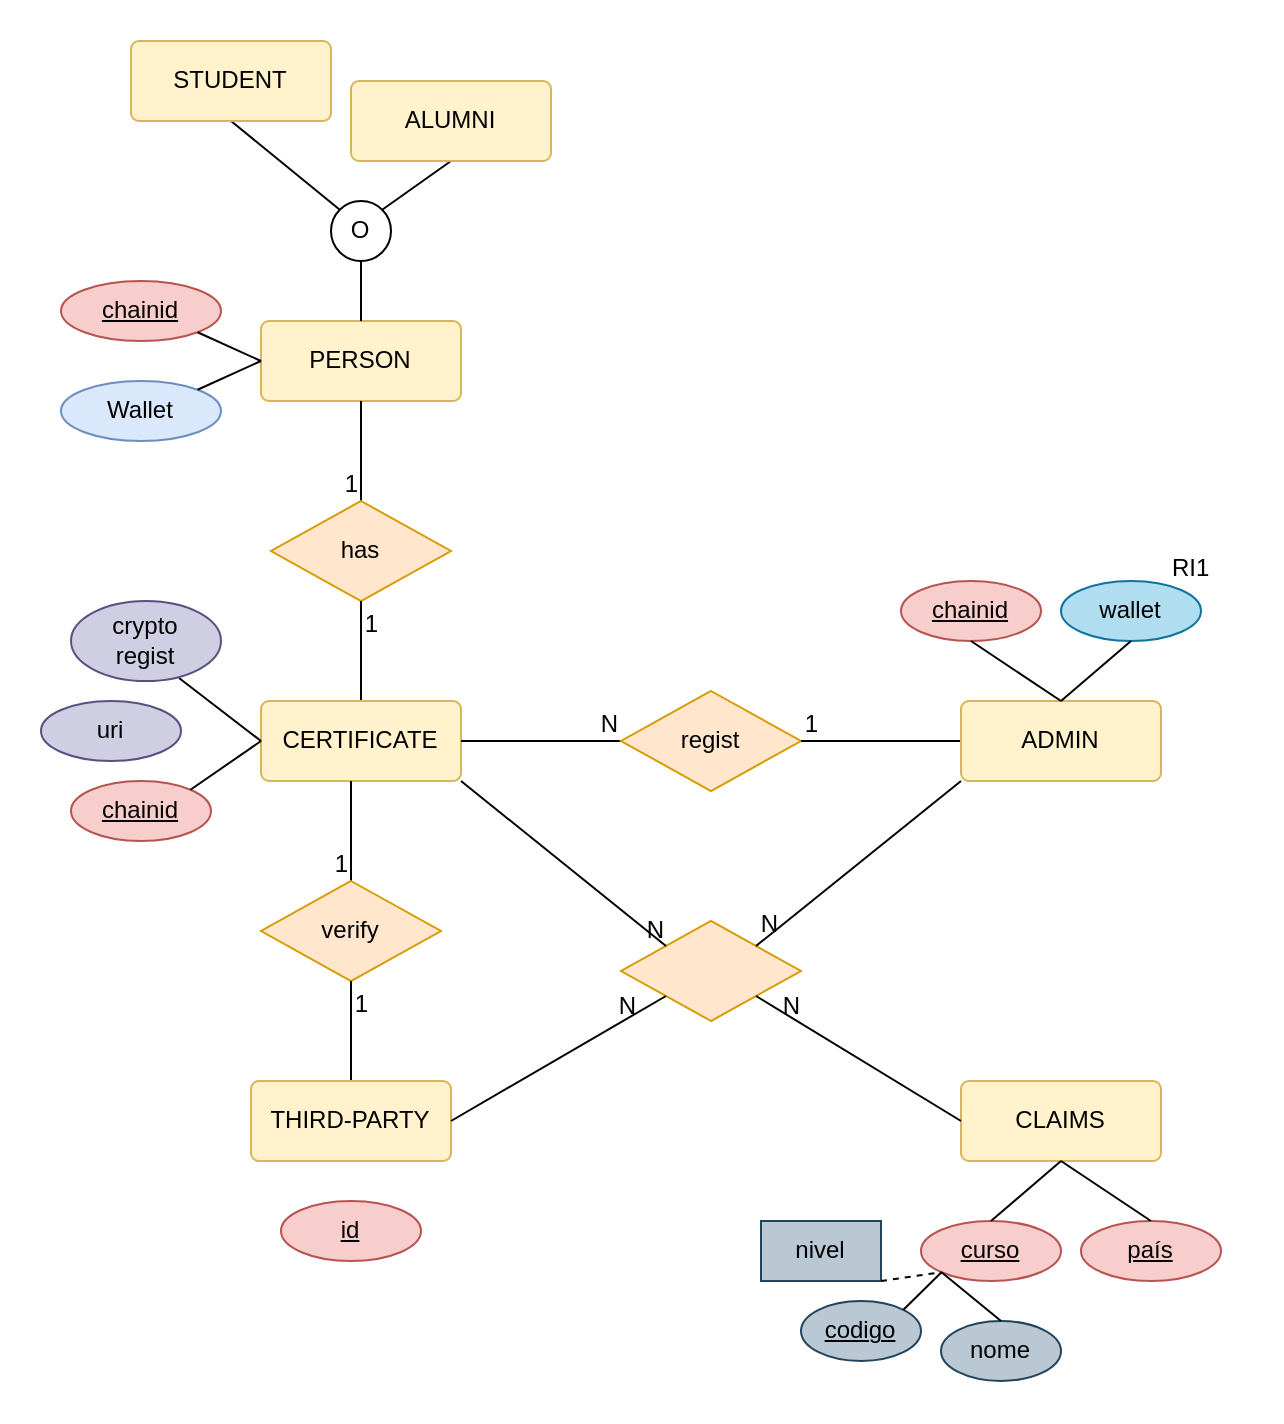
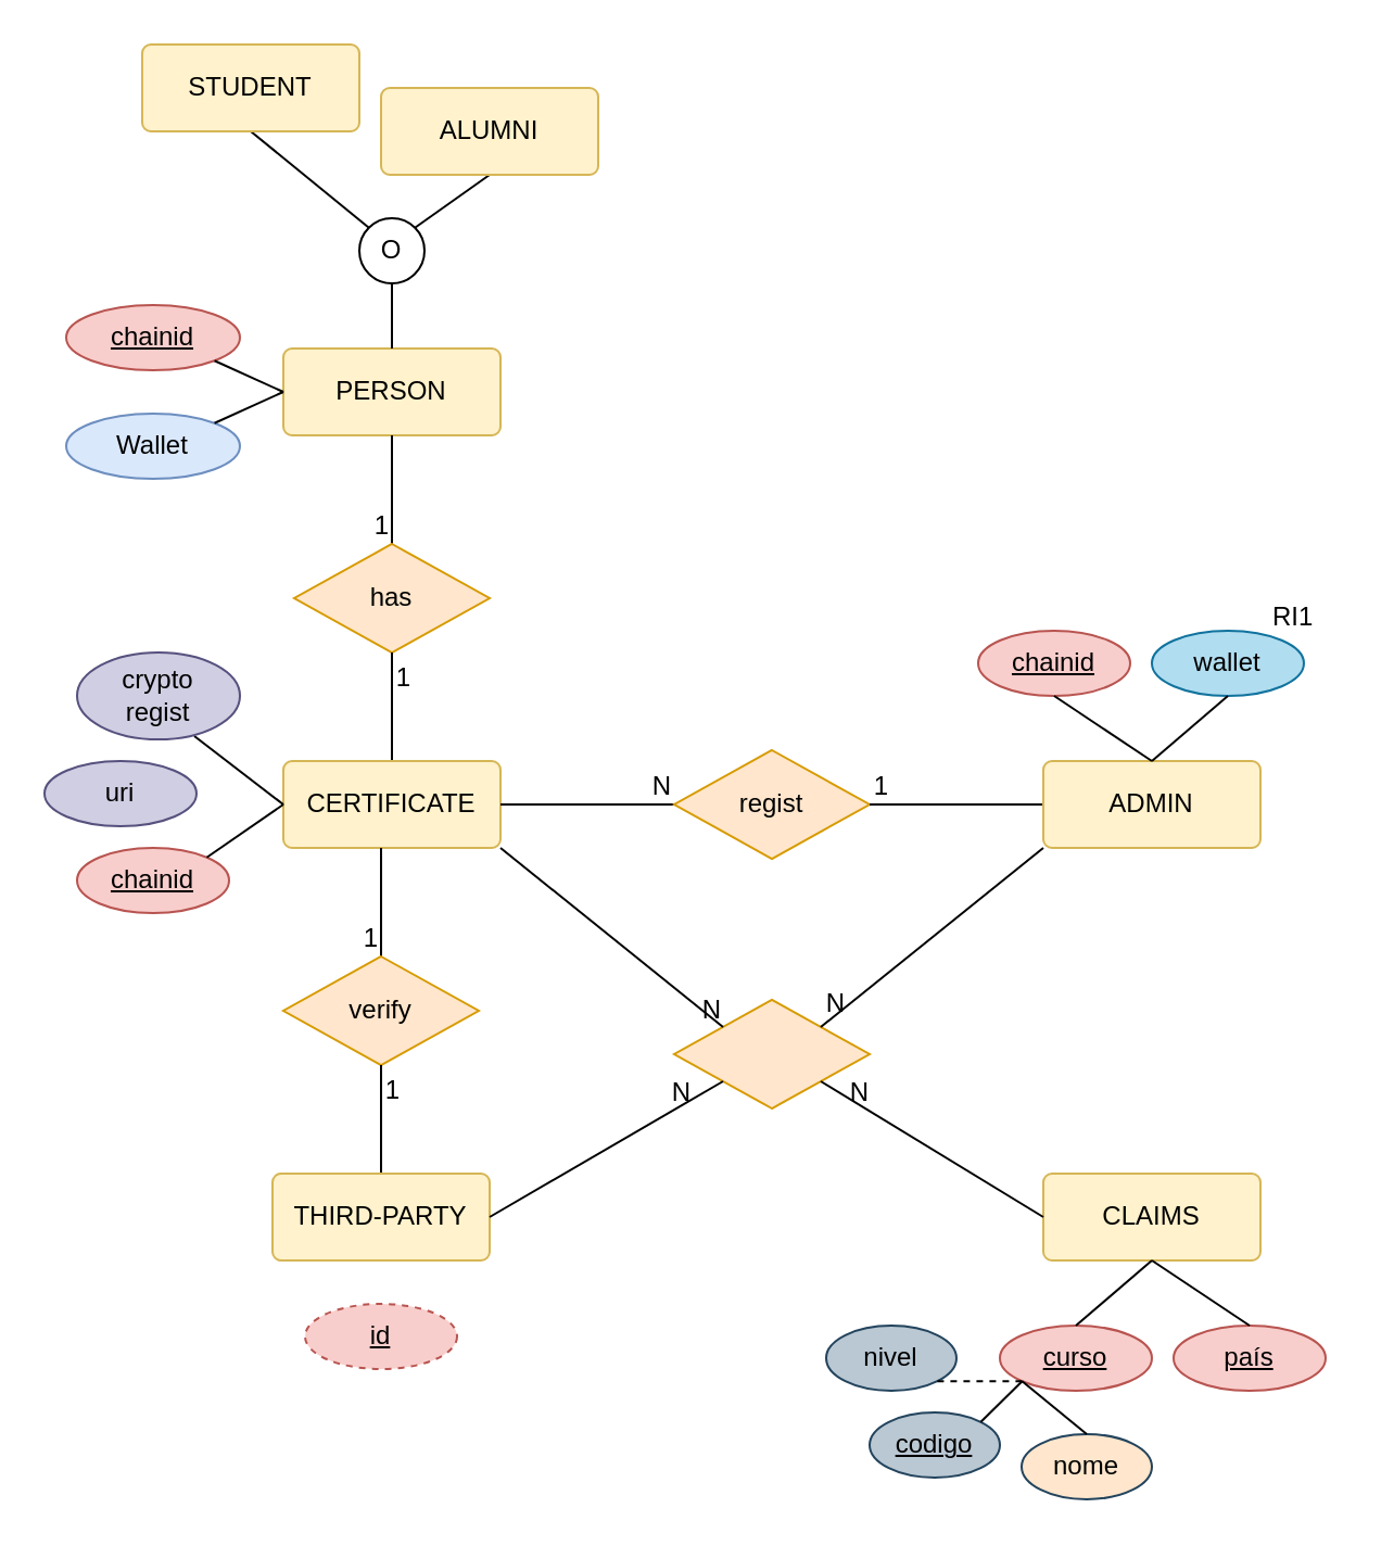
  <mxCell id="0" />
  <mxCell id="1" parent="0" />
  <mxCell id="2" value="PERSON" style="rounded=1;arcSize=10;whiteSpace=wrap;html=1;align=center;fillColor=#fff2cc;strokeColor=#d6b656;" vertex="1" parent="1"><mxGeometry x="130" y="160" width="100" height="40" as="geometry" /></mxCell>
  <mxCell id="3" value="" style="endArrow=none;html=1;rounded=0;entryX=0.5;entryY=0;entryDx=0;entryDy=0;" edge="1" parent="1" target="2"><mxGeometry relative="1" as="geometry"><mxPoint x="180" y="130" as="sourcePoint" /><mxPoint x="370" y="250" as="targetPoint" /></mxGeometry></mxCell>
  <mxCell id="4" value="O" style="ellipse;whiteSpace=wrap;html=1;aspect=fixed;" vertex="1" parent="1"><mxGeometry x="165" y="100" width="30" height="30" as="geometry" /></mxCell>
  <mxCell id="5" value="" style="endArrow=none;html=1;rounded=0;exitX=0;exitY=0;exitDx=0;exitDy=0;entryX=0.5;entryY=1;entryDx=0;entryDy=0;" edge="1" parent="1" source="4" target="7"><mxGeometry relative="1" as="geometry"><mxPoint x="210" y="250" as="sourcePoint" /><mxPoint x="130" y="60" as="targetPoint" /></mxGeometry></mxCell>
  <mxCell id="6" value="" style="endArrow=none;html=1;rounded=0;exitX=1;exitY=0;exitDx=0;exitDy=0;entryX=0.5;entryY=1;entryDx=0;entryDy=0;" edge="1" parent="1" source="4" target="8"><mxGeometry relative="1" as="geometry"><mxPoint x="179" y="114" as="sourcePoint" /><mxPoint x="220" y="60" as="targetPoint" /></mxGeometry></mxCell>
  <mxCell id="7" value="STUDENT" style="rounded=1;arcSize=10;whiteSpace=wrap;html=1;align=center;fillColor=#fff2cc;strokeColor=#d6b656;" vertex="1" parent="1"><mxGeometry x="65" y="20" width="100" height="40" as="geometry" /></mxCell>
  <mxCell id="8" value="ALUMNI" style="rounded=1;arcSize=10;whiteSpace=wrap;html=1;align=center;fillColor=#fff2cc;strokeColor=#d6b656;" vertex="1" parent="1"><mxGeometry x="175" y="40" width="100" height="40" as="geometry" /></mxCell>
  <mxCell id="9" value="chainid" style="ellipse;whiteSpace=wrap;html=1;align=center;fontStyle=4;fillColor=#f8cecc;strokeColor=#b85450;" vertex="1" parent="1"><mxGeometry x="30" y="140" width="80" height="30" as="geometry" /></mxCell>
  <mxCell id="10" value="" style="endArrow=none;html=1;rounded=0;entryX=1;entryY=1;entryDx=0;entryDy=0;exitX=0;exitY=0.5;exitDx=0;exitDy=0;" edge="1" parent="1" source="2" target="9"><mxGeometry relative="1" as="geometry"><mxPoint x="190" y="140" as="sourcePoint" /><mxPoint x="190" y="170" as="targetPoint" /></mxGeometry></mxCell>
  <mxCell id="11" value="Wallet" style="ellipse;whiteSpace=wrap;html=1;align=center;fillColor=#dae8fc;strokeColor=#6c8ebf;" vertex="1" parent="1"><mxGeometry x="30" y="190" width="80" height="30" as="geometry" /></mxCell>
  <mxCell id="12" value="" style="endArrow=none;html=1;rounded=0;entryX=1;entryY=0;entryDx=0;entryDy=0;exitX=0;exitY=0.5;exitDx=0;exitDy=0;" edge="1" parent="1" source="2" target="11"><mxGeometry relative="1" as="geometry"><mxPoint x="190" y="210" as="sourcePoint" /><mxPoint x="140" y="240" as="targetPoint" /></mxGeometry></mxCell>
  <mxCell id="13" value="" style="endArrow=none;html=1;rounded=0;exitX=0.5;exitY=1;exitDx=0;exitDy=0;entryX=0.5;entryY=0;entryDx=0;entryDy=0;" edge="1" parent="1" source="2" target="15"><mxGeometry relative="1" as="geometry"><mxPoint x="179.5" y="390" as="sourcePoint" /><mxPoint x="180" y="240" as="targetPoint" /></mxGeometry></mxCell>
  <mxCell id="14" value="1" style="resizable=0;html=1;whiteSpace=wrap;align=right;verticalAlign=bottom;" connectable="0" vertex="1" parent="13"><mxGeometry x="1" relative="1" as="geometry" /></mxCell>
  <mxCell id="15" value="has" style="shape=rhombus;perimeter=rhombusPerimeter;whiteSpace=wrap;html=1;align=center;fillColor=#ffe6cc;strokeColor=#d79b00;" vertex="1" parent="1"><mxGeometry x="135" y="250" width="90" height="50" as="geometry" /></mxCell>
  <mxCell id="16" value="" style="endArrow=none;html=1;rounded=0;exitX=0.5;exitY=0;exitDx=0;exitDy=0;entryX=0.5;entryY=1;entryDx=0;entryDy=0;" edge="1" parent="1" source="18" target="15"><mxGeometry relative="1" as="geometry"><mxPoint x="179.5" y="340" as="sourcePoint" /><mxPoint x="179.5" y="390" as="targetPoint" /></mxGeometry></mxCell>
  <mxCell id="17" value="1" style="resizable=0;html=1;whiteSpace=wrap;align=right;verticalAlign=bottom;" connectable="0" vertex="1" parent="16"><mxGeometry x="1" relative="1" as="geometry"><mxPoint x="10" y="20" as="offset" /></mxGeometry></mxCell>
  <mxCell id="18" value="CERTIFICATE" style="rounded=1;arcSize=10;whiteSpace=wrap;html=1;align=center;fillColor=#fff2cc;strokeColor=#d6b656;" vertex="1" parent="1"><mxGeometry x="130" y="350" width="100" height="40" as="geometry" /></mxCell>
  <mxCell id="19" value="chainid" style="ellipse;whiteSpace=wrap;html=1;align=center;fontStyle=4;fillColor=#f8cecc;strokeColor=#b85450;" vertex="1" parent="1"><mxGeometry x="35" y="390" width="70" height="30" as="geometry" /></mxCell>
  <mxCell id="20" value="" style="endArrow=none;html=1;rounded=0;entryX=1;entryY=0;entryDx=0;entryDy=0;exitX=0;exitY=0.5;exitDx=0;exitDy=0;" edge="1" parent="1" source="18" target="19"><mxGeometry relative="1" as="geometry"><mxPoint x="180" y="390" as="sourcePoint" /><mxPoint x="160" y="480" as="targetPoint" /></mxGeometry></mxCell>
  <mxCell id="21" value="" style="endArrow=none;html=1;rounded=0;exitX=0;exitY=0.5;exitDx=0;exitDy=0;entryX=0.72;entryY=0.963;entryDx=0;entryDy=0;entryPerimeter=0;" edge="1" parent="1" source="18" target="23"><mxGeometry relative="1" as="geometry"><mxPoint x="190" y="400" as="sourcePoint" /><mxPoint x="225.251" y="404.393" as="targetPoint" /></mxGeometry></mxCell>
  <mxCell id="22" value="uri" style="ellipse;whiteSpace=wrap;html=1;align=center;fillColor=#d0cee2;strokeColor=#56517e;" vertex="1" parent="1"><mxGeometry x="20" y="350" width="70" height="30" as="geometry" /></mxCell>
  <mxCell id="23" value="crypto&lt;br&gt;regist" style="ellipse;whiteSpace=wrap;html=1;align=center;fillColor=#d0cee2;strokeColor=#56517e;" vertex="1" parent="1"><mxGeometry x="35" y="300" width="75" height="40" as="geometry" /></mxCell>
  <mxCell id="24" value="" style="endArrow=none;html=1;rounded=0;entryX=0.5;entryY=0;entryDx=0;entryDy=0;" edge="1" parent="1" target="26"><mxGeometry relative="1" as="geometry"><mxPoint x="175" y="390" as="sourcePoint" /><mxPoint x="175" y="430" as="targetPoint" /></mxGeometry></mxCell>
  <mxCell id="25" value="1" style="resizable=0;html=1;whiteSpace=wrap;align=right;verticalAlign=bottom;" connectable="0" vertex="1" parent="24"><mxGeometry x="1" relative="1" as="geometry" /></mxCell>
  <mxCell id="26" value="verify" style="shape=rhombus;perimeter=rhombusPerimeter;whiteSpace=wrap;html=1;align=center;fillColor=#ffe6cc;strokeColor=#d79b00;" vertex="1" parent="1"><mxGeometry x="130" y="440" width="90" height="50" as="geometry" /></mxCell>
  <mxCell id="27" value="" style="endArrow=none;html=1;rounded=0;exitX=0.5;exitY=0;exitDx=0;exitDy=0;entryX=0.5;entryY=1;entryDx=0;entryDy=0;" edge="1" parent="1" target="26"><mxGeometry relative="1" as="geometry"><mxPoint x="175" y="540" as="sourcePoint" /><mxPoint x="174.5" y="580" as="targetPoint" /></mxGeometry></mxCell>
  <mxCell id="28" value="1" style="resizable=0;html=1;whiteSpace=wrap;align=right;verticalAlign=bottom;" connectable="0" vertex="1" parent="27"><mxGeometry x="1" relative="1" as="geometry"><mxPoint x="10" y="20" as="offset" /></mxGeometry></mxCell>
  <mxCell id="29" value="THIRD-PARTY" style="rounded=1;arcSize=10;whiteSpace=wrap;html=1;align=center;fillColor=#fff2cc;strokeColor=#d6b656;" vertex="1" parent="1"><mxGeometry x="125" y="540" width="100" height="40" as="geometry" /></mxCell>
- <mxCell id="30" value="id" style="ellipse;whiteSpace=wrap;html=1;align=center;fontStyle=4;fillColor=#f8cecc;strokeColor=#b85450;" vertex="1" parent="1"><mxGeometry x="140" y="600" width="70" height="30" as="geometry" /></mxCell>
+ <mxCell id="30" value="id" style="ellipse;whiteSpace=wrap;html=1;align=center;fontStyle=4;fillColor=#f8cecc;strokeColor=#b85450;dashed=1;" vertex="1" parent="1"><mxGeometry x="140" y="600" width="70" height="30" as="geometry" /></mxCell>
  <mxCell id="31" value="" style="endArrow=none;html=1;rounded=0;exitX=1;exitY=0.5;exitDx=0;exitDy=0;" edge="1" parent="1" source="18"><mxGeometry relative="1" as="geometry"><mxPoint x="185" y="400" as="sourcePoint" /><mxPoint x="310" y="370" as="targetPoint" /></mxGeometry></mxCell>
  <mxCell id="32" value="N" style="resizable=0;html=1;whiteSpace=wrap;align=right;verticalAlign=bottom;" connectable="0" vertex="1" parent="31"><mxGeometry x="1" relative="1" as="geometry" /></mxCell>
  <mxCell id="33" value="regist" style="shape=rhombus;perimeter=rhombusPerimeter;whiteSpace=wrap;html=1;align=center;fillColor=#ffe6cc;strokeColor=#d79b00;" vertex="1" parent="1"><mxGeometry x="310" y="345" width="90" height="50" as="geometry" /></mxCell>
  <mxCell id="34" value="" style="endArrow=none;html=1;rounded=0;entryX=1;entryY=0.5;entryDx=0;entryDy=0;" edge="1" parent="1" target="33"><mxGeometry relative="1" as="geometry"><mxPoint x="480" y="370" as="sourcePoint" /><mxPoint x="185" y="500" as="targetPoint" /></mxGeometry></mxCell>
  <mxCell id="35" value="1" style="resizable=0;html=1;whiteSpace=wrap;align=right;verticalAlign=bottom;" connectable="0" vertex="1" parent="34"><mxGeometry x="1" relative="1" as="geometry"><mxPoint x="10" as="offset" /></mxGeometry></mxCell>
  <mxCell id="36" value="ADMIN" style="rounded=1;arcSize=10;whiteSpace=wrap;html=1;align=center;fillColor=#fff2cc;strokeColor=#d6b656;" vertex="1" parent="1"><mxGeometry x="480" y="350" width="100" height="40" as="geometry" /></mxCell>
  <mxCell id="37" value="chainid" style="ellipse;whiteSpace=wrap;html=1;align=center;fontStyle=4;fillColor=#f8cecc;strokeColor=#b85450;" vertex="1" parent="1"><mxGeometry x="450" y="290" width="70" height="30" as="geometry" /></mxCell>
  <mxCell id="38" value="wallet" style="ellipse;whiteSpace=wrap;html=1;align=center;fillColor=#b1ddf0;strokeColor=#10739e;" vertex="1" parent="1"><mxGeometry x="530" y="290" width="70" height="30" as="geometry" /></mxCell>
  <mxCell id="39" value="" style="endArrow=none;html=1;rounded=0;entryX=0.5;entryY=0;entryDx=0;entryDy=0;exitX=0.5;exitY=1;exitDx=0;exitDy=0;" edge="1" parent="1" source="37" target="36"><mxGeometry relative="1" as="geometry"><mxPoint x="140" y="380" as="sourcePoint" /><mxPoint x="105" y="404" as="targetPoint" /></mxGeometry></mxCell>
  <mxCell id="40" value="" style="endArrow=none;html=1;rounded=0;exitX=0.5;exitY=1;exitDx=0;exitDy=0;entryX=0.5;entryY=0;entryDx=0;entryDy=0;" edge="1" parent="1" source="38" target="36"><mxGeometry relative="1" as="geometry"><mxPoint x="140" y="380" as="sourcePoint" /><mxPoint x="99" y="349" as="targetPoint" /></mxGeometry></mxCell>
  <mxCell id="41" value="RI1" style="text;strokeColor=none;fillColor=none;spacingLeft=4;spacingRight=4;overflow=hidden;rotatable=0;points=[[0,0.5],[1,0.5]];portConstraint=eastwest;fontSize=12;whiteSpace=wrap;html=1;" vertex="1" parent="1"><mxGeometry x="580" y="270" width="40" height="30" as="geometry" /></mxCell>
  <mxCell id="42" value="" style="shape=rhombus;perimeter=rhombusPerimeter;whiteSpace=wrap;html=1;align=center;direction=west;fillColor=#ffe6cc;strokeColor=#d79b00;" vertex="1" parent="1"><mxGeometry x="310" y="460" width="90" height="50" as="geometry" /></mxCell>
  <mxCell id="43" value="CLAIMS" style="rounded=1;arcSize=10;whiteSpace=wrap;html=1;align=center;fillColor=#fff2cc;strokeColor=#d6b656;" vertex="1" parent="1"><mxGeometry x="480" y="540" width="100" height="40" as="geometry" /></mxCell>
  <mxCell id="44" value="&lt;u&gt;curso&lt;/u&gt;" style="ellipse;whiteSpace=wrap;html=1;align=center;fillColor=#f8cecc;strokeColor=#b85450;" vertex="1" parent="1"><mxGeometry x="460" y="610" width="70" height="30" as="geometry" /></mxCell>
  <mxCell id="45" value="&lt;u&gt;país&lt;/u&gt;" style="ellipse;whiteSpace=wrap;html=1;align=center;fillColor=#f8cecc;strokeColor=#b85450;" vertex="1" parent="1"><mxGeometry x="540" y="610" width="70" height="30" as="geometry" /></mxCell>
  <mxCell id="46" value="" style="endArrow=none;html=1;rounded=0;entryX=0.5;entryY=1;entryDx=0;entryDy=0;exitX=0.5;exitY=0;exitDx=0;exitDy=0;" edge="1" parent="1" source="44" target="43"><mxGeometry relative="1" as="geometry"><mxPoint x="495" y="330" as="sourcePoint" /><mxPoint x="540" y="360" as="targetPoint" /></mxGeometry></mxCell>
  <mxCell id="47" value="" style="endArrow=none;html=1;rounded=0;exitX=0.5;exitY=0;exitDx=0;exitDy=0;entryX=0.5;entryY=1;entryDx=0;entryDy=0;" edge="1" parent="1" source="45" target="43"><mxGeometry relative="1" as="geometry"><mxPoint x="575" y="330" as="sourcePoint" /><mxPoint x="540" y="360" as="targetPoint" /></mxGeometry></mxCell>
  <mxCell id="48" value="&lt;u&gt;codigo&lt;/u&gt;" style="ellipse;whiteSpace=wrap;html=1;align=center;fillColor=#bac8d3;strokeColor=#23445d;" vertex="1" parent="1"><mxGeometry x="400" y="650" width="60" height="30" as="geometry" /></mxCell>
- <mxCell id="49" value="nivel" style="whiteSpace=wrap;html=1;align=center;fillColor=#bac8d3;strokeColor=#23445d;rounded=0;" vertex="1" parent="1"><mxGeometry x="380" y="610" width="60" height="30" as="geometry" /></mxCell>
- <mxCell id="50" value="nome" style="ellipse;whiteSpace=wrap;html=1;align=center;fillColor=#bac8d3;strokeColor=#23445d;" vertex="1" parent="1"><mxGeometry x="470" y="660" width="60" height="30" as="geometry" /></mxCell>
+ <mxCell id="49" value="nivel" style="ellipse;whiteSpace=wrap;html=1;align=center;fillColor=#bac8d3;strokeColor=#23445d;" vertex="1" parent="1"><mxGeometry x="380" y="610" width="60" height="30" as="geometry" /></mxCell>
+ <mxCell id="50" value="nome" style="ellipse;whiteSpace=wrap;html=1;align=center;fillColor=#ffe6cc;strokeColor=#23445d;" vertex="1" parent="1"><mxGeometry x="470" y="660" width="60" height="30" as="geometry" /></mxCell>
  <mxCell id="51" value="" style="endArrow=none;html=1;rounded=0;entryX=0;entryY=1;entryDx=0;entryDy=0;exitX=1;exitY=1;exitDx=0;exitDy=0;dashed=1;" edge="1" parent="1" source="49" target="44"><mxGeometry relative="1" as="geometry"><mxPoint x="505" y="620" as="sourcePoint" /><mxPoint x="540" y="590" as="targetPoint" /></mxGeometry></mxCell>
  <mxCell id="52" value="" style="endArrow=none;html=1;rounded=0;entryX=0;entryY=1;entryDx=0;entryDy=0;exitX=1;exitY=0;exitDx=0;exitDy=0;" edge="1" parent="1" source="48" target="44"><mxGeometry relative="1" as="geometry"><mxPoint x="441" y="646" as="sourcePoint" /><mxPoint x="480" y="646" as="targetPoint" /></mxGeometry></mxCell>
  <mxCell id="53" value="" style="endArrow=none;html=1;rounded=0;entryX=0;entryY=1;entryDx=0;entryDy=0;exitX=0.5;exitY=0;exitDx=0;exitDy=0;" edge="1" parent="1" source="50" target="44"><mxGeometry relative="1" as="geometry"><mxPoint x="461" y="664" as="sourcePoint" /><mxPoint x="480" y="646" as="targetPoint" /></mxGeometry></mxCell>
  <mxCell id="54" value="" style="endArrow=none;html=1;rounded=0;exitX=1;exitY=1;exitDx=0;exitDy=0;entryX=1;entryY=1;entryDx=0;entryDy=0;" edge="1" parent="1" source="18" target="42"><mxGeometry relative="1" as="geometry"><mxPoint x="240" y="380" as="sourcePoint" /><mxPoint x="320" y="380" as="targetPoint" /></mxGeometry></mxCell>
  <mxCell id="55" value="N" style="resizable=0;html=1;whiteSpace=wrap;align=right;verticalAlign=bottom;" connectable="0" vertex="1" parent="54"><mxGeometry x="1" relative="1" as="geometry" /></mxCell>
  <mxCell id="56" value="" style="endArrow=none;html=1;rounded=0;exitX=1;exitY=0.5;exitDx=0;exitDy=0;entryX=1;entryY=0;entryDx=0;entryDy=0;" edge="1" parent="1" source="29" target="42"><mxGeometry relative="1" as="geometry"><mxPoint x="240" y="400" as="sourcePoint" /><mxPoint x="343" y="473" as="targetPoint" /></mxGeometry></mxCell>
  <mxCell id="57" value="N" style="resizable=0;html=1;whiteSpace=wrap;align=right;verticalAlign=bottom;" connectable="0" vertex="1" parent="56"><mxGeometry x="1" relative="1" as="geometry"><mxPoint x="-13" y="13" as="offset" /></mxGeometry></mxCell>
  <mxCell id="58" value="" style="endArrow=none;html=1;rounded=0;exitX=0;exitY=1;exitDx=0;exitDy=0;entryX=0;entryY=1;entryDx=0;entryDy=0;" edge="1" parent="1" source="36" target="42"><mxGeometry relative="1" as="geometry"><mxPoint x="240" y="400" as="sourcePoint" /><mxPoint x="343" y="473" as="targetPoint" /></mxGeometry></mxCell>
  <mxCell id="59" value="N" style="resizable=0;html=1;whiteSpace=wrap;align=right;verticalAlign=bottom;" connectable="0" vertex="1" parent="58"><mxGeometry x="1" relative="1" as="geometry"><mxPoint x="13" y="-3" as="offset" /></mxGeometry></mxCell>
  <mxCell id="60" value="" style="endArrow=none;html=1;rounded=0;exitX=0;exitY=0.5;exitDx=0;exitDy=0;entryX=0;entryY=0;entryDx=0;entryDy=0;" edge="1" parent="1" source="43" target="42"><mxGeometry relative="1" as="geometry"><mxPoint x="540" y="400" as="sourcePoint" /><mxPoint x="388" y="473" as="targetPoint" /></mxGeometry></mxCell>
  <mxCell id="61" value="N" style="resizable=0;html=1;whiteSpace=wrap;align=right;verticalAlign=bottom;" connectable="0" vertex="1" parent="60"><mxGeometry x="1" relative="1" as="geometry"><mxPoint x="23" y="13" as="offset" /></mxGeometry></mxCell>
